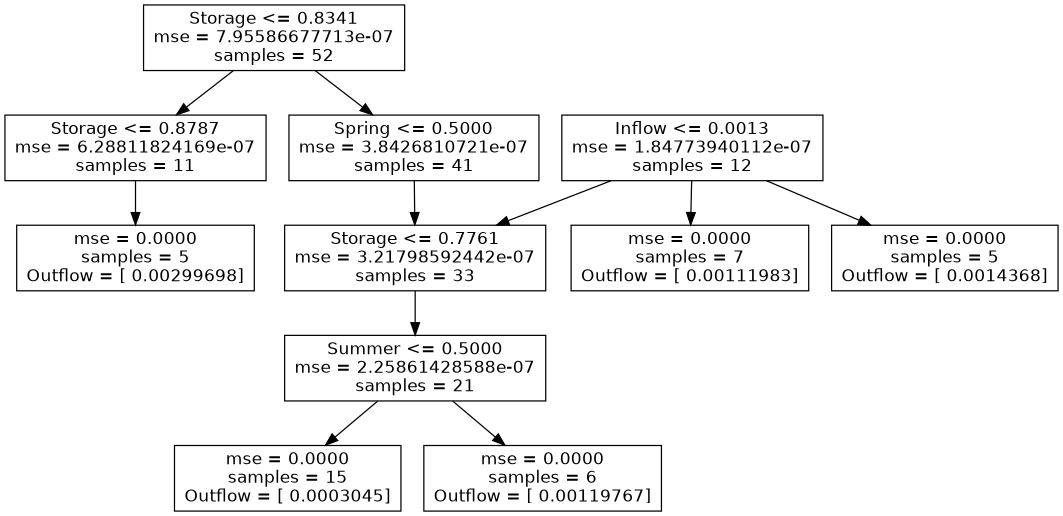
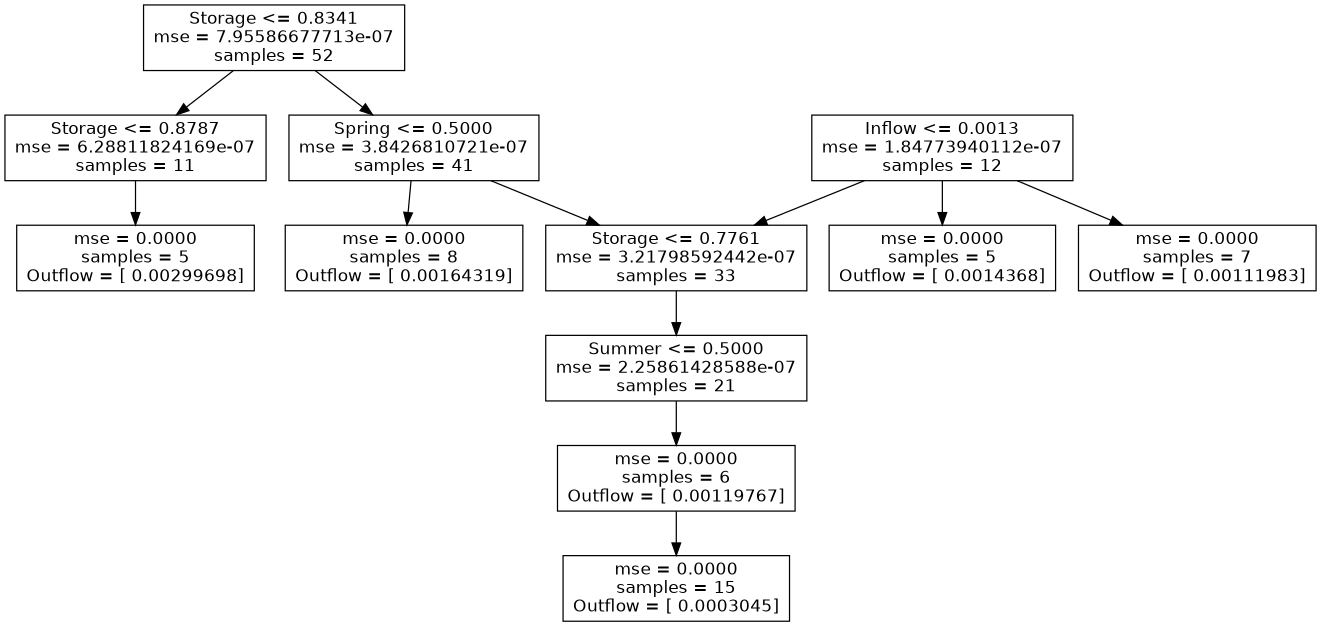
  digraph {
    fontname="DejaVu Sans"
    node [fontname="DejaVu Sans" shape=box]
    edge [fontname="DejaVu Sans"]
    n1 [label="Storage <= 0.8341\nmse = 7.95586677713e-07\nsamples = 52"]
    n2 [label="Spring <= 0.5000\nmse = 3.8426810721e-07\nsamples = 41"]
    n3 [label="Storage <= 0.8787\nmse = 6.28811824169e-07\nsamples = 11"]
    n4 [label="Storage <= 0.7761\nmse = 3.21798592442e-07\nsamples = 33"]
+   n5 [label="mse = 0.0000\nsamples = 8\nOutflow = [ 0.00164319]"]
    n6 [label="mse = 0.0000\nsamples = 5\nOutflow = [ 0.00299698]"]
    n7 [label="Summer <= 0.5000\nmse = 2.25861428588e-07\nsamples = 21"]
    n8 [label="mse = 0.0000\nsamples = 15\nOutflow = [ 0.0003045]"]
    n9 [label="mse = 0.0000\nsamples = 6\nOutflow = [ 0.00119767]"]
    n10 [label="Inflow <= 0.0013\nmse = 1.84773940112e-07\nsamples = 12"]
    n11 [label="mse = 0.0000\nsamples = 7\nOutflow = [ 0.00111983]"]
    n12 [label="mse = 0.0000\nsamples = 5\nOutflow = [ 0.0014368]"]
    n1 -> n2
    n1 -> n3
    n2 -> n4
+   n2 -> n5
    n3 -> n6
    n4 -> n7
-   n7 -> n8
+   n9 -> n8
    n7 -> n9
    n10 -> n4
    n10 -> n11
    n10 -> n12
  }
